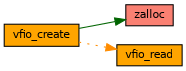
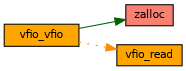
  digraph {
    rankdir=LR
    node [color=black fillcolor=orange fontname=Helvetica fontsize=10 shape=record style=filled]
    edge [fontname=Helvetica fontsize=10 labelfontname=Helvetica labelfontsize=10]
-   n1 [fontcolor=black height=0.2 label=vfio_create width=0.4]
+   n1 [fontcolor=black height=0.2 label=vfio_vfio width=0.4]
    n2 [fillcolor=salmon height=0.2 label=zalloc width=0.4]
    n3 [height=0.2 label=vfio_read width=0.4]
    n1 -> n2 [color=darkgreen style=solid]
    n1 -> n3 [color=darkorange style=dotted]
  }
